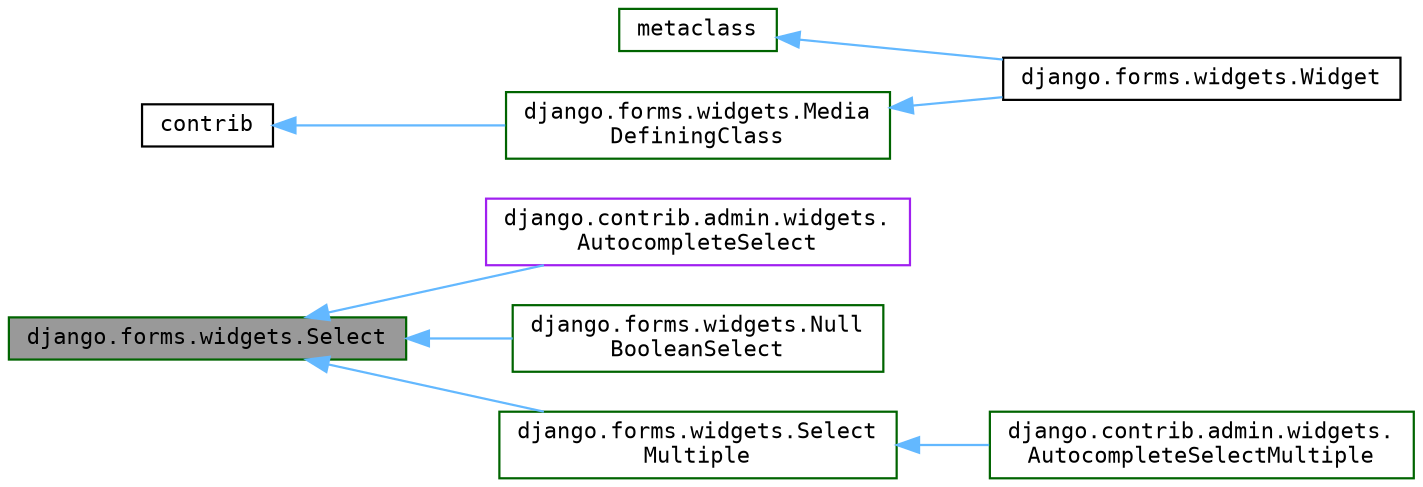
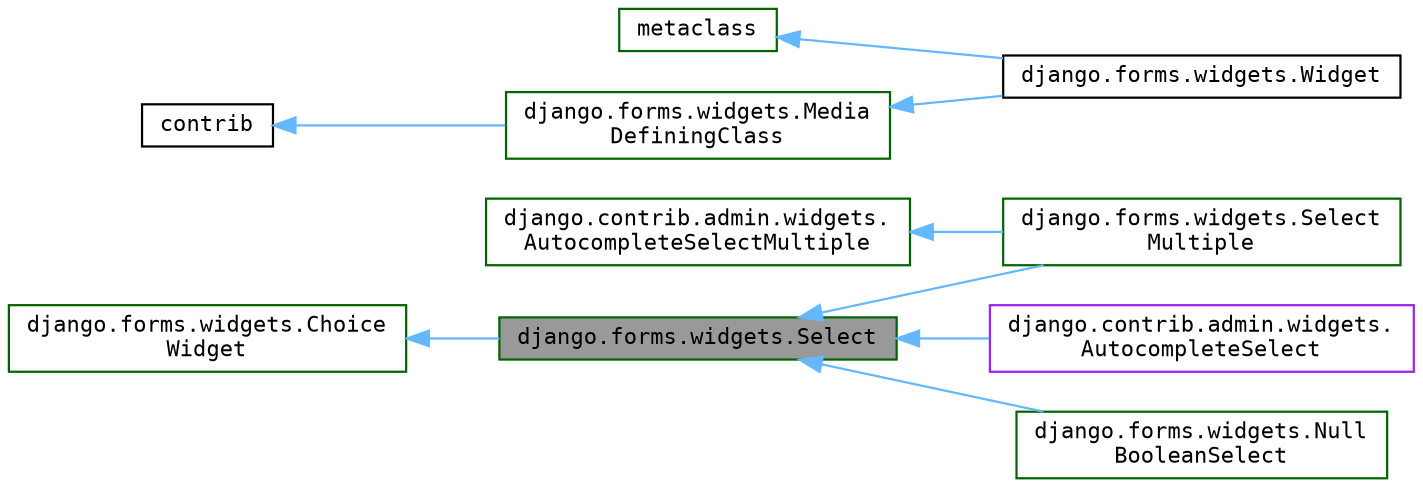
  digraph {
    fontname="DejaVu Sans Mono"
    rankdir=LR
    node [color=darkgreen fillcolor=white fontname="DejaVu Sans Mono" fontsize=10 shape=box style=filled]
    edge [color=steelblue1 dir=back fontname="DejaVu Sans Mono" fontsize=10 labelfontname=Helvetica labelfontsize=10 style=solid]
    n1 [fillcolor=grey60 fontcolor=black height=0.2 label="django.forms.widgets.Select" width=0.4]
    n2 [color=purple height=0.2 label="django.contrib.admin.widgets.\lAutocompleteSelect" width=0.4]
    n3 [height=0.2 label="django.forms.widgets.Null\lBooleanSelect" width=0.4]
    n4 [height=0.2 label="django.forms.widgets.Select\lMultiple" width=0.4]
    n5 [height=0.2 label="django.contrib.admin.widgets.\lAutocompleteSelectMultiple" width=0.4]
+   n6 [height=0.2 label="django.forms.widgets.Choice\lWidget" width=0.4]
    n7 [color=black height=0.2 label="django.forms.widgets.Widget" width=0.4]
    n8 [height=0.2 label=metaclass width=0.4]
    n9 [height=0.2 label="django.forms.widgets.Media\lDefiningClass" width=0.4]
    n10 [color=black height=0.2 label=contrib width=0.4]
    n1 -> n2
    n1 -> n3
    n1 -> n4
-   n4 -> n5
+   n5 -> n4
+   n6 -> n1
    n8 -> n7
    n9 -> n7
    n10 -> n9
  }
